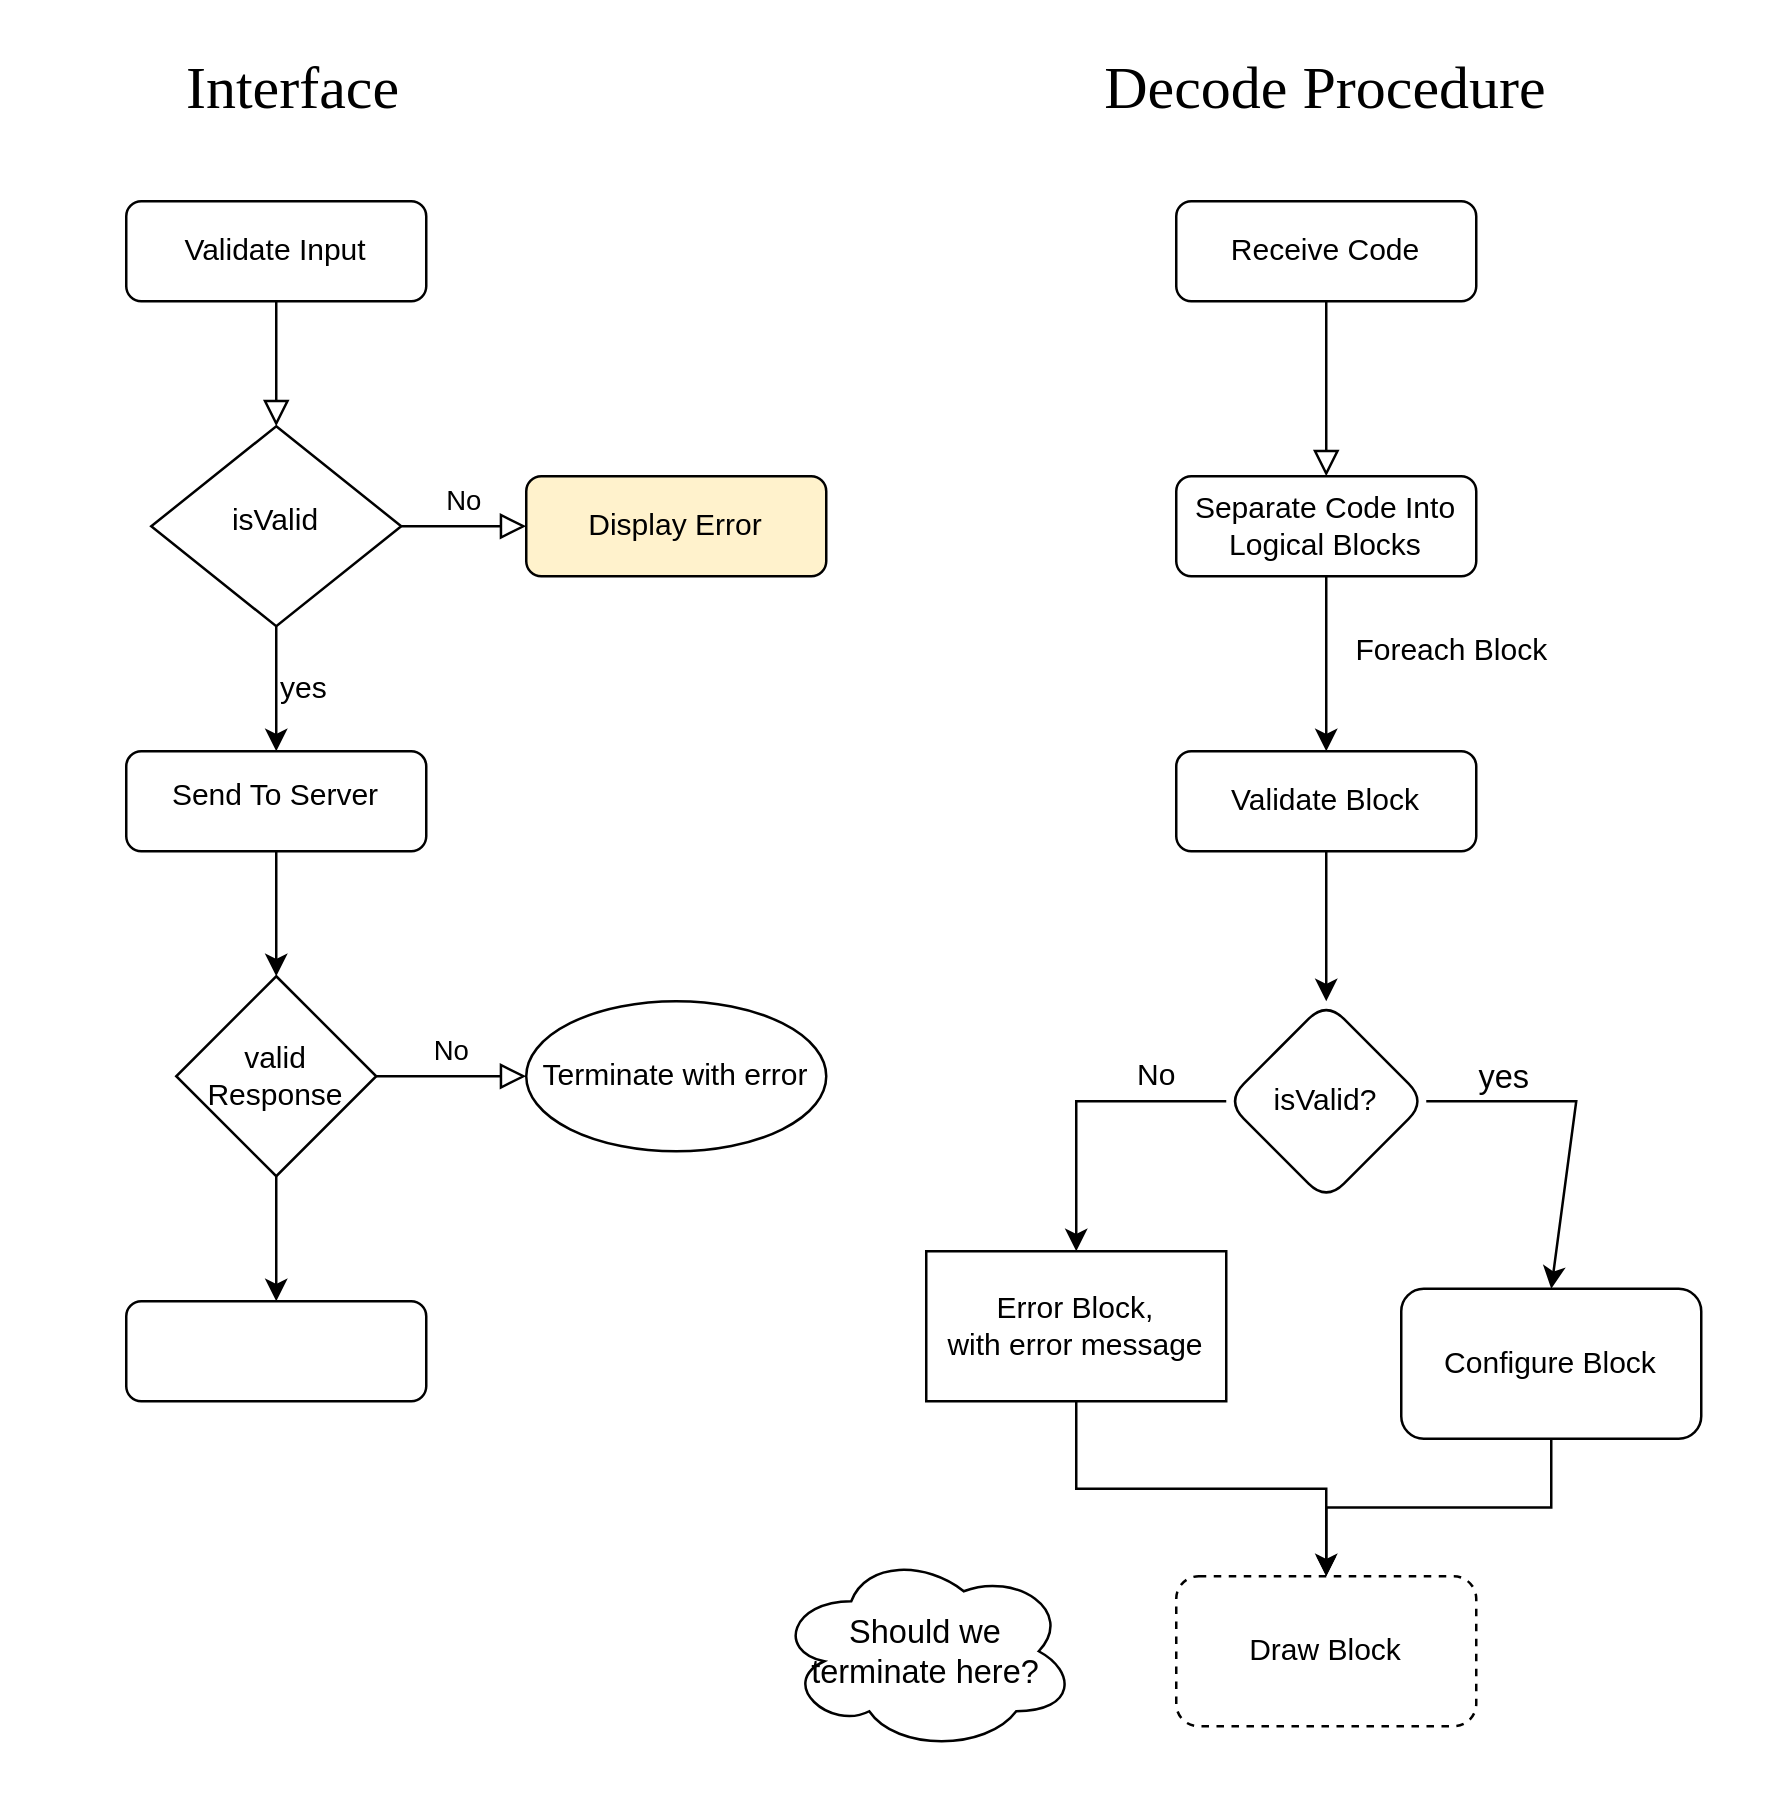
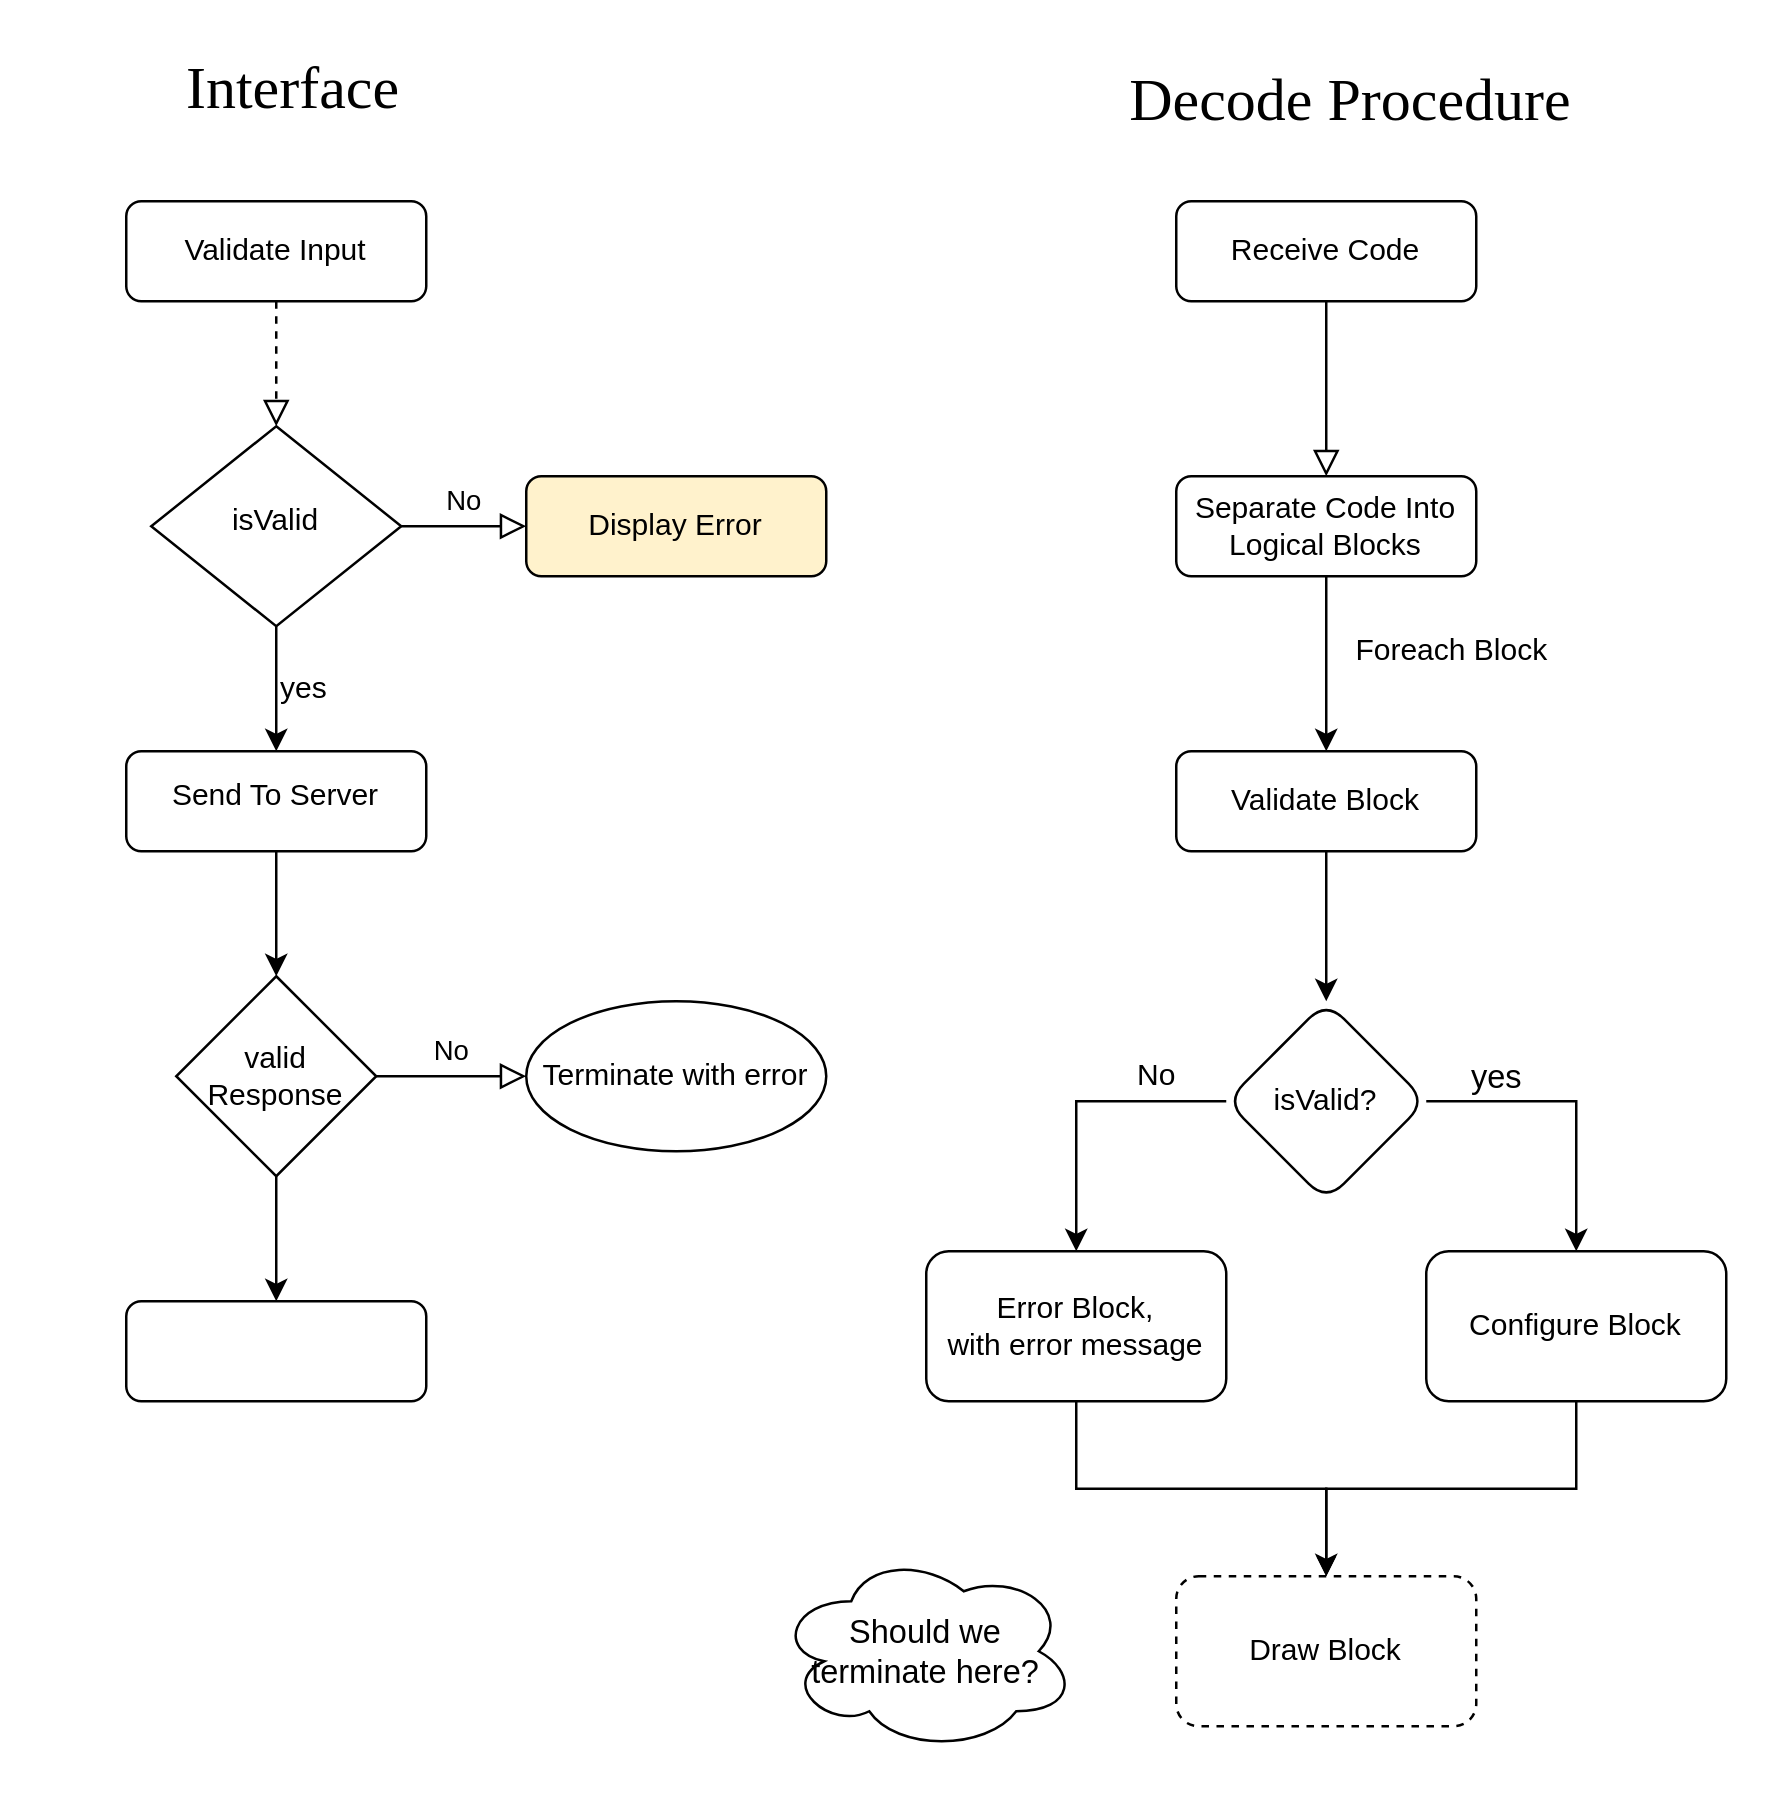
  <mxCell id="0" />
  <mxCell id="1" parent="0" />
- <mxCell id="2" value="" style="rounded=0;html=1;jettySize=auto;orthogonalLoop=1;fontSize=11;endArrow=block;endFill=0;endSize=8;strokeWidth=1;shadow=0;labelBackgroundColor=none;edgeStyle=orthogonalEdgeStyle;" parent="1" source="3" target="6" edge="1"><mxGeometry relative="1" as="geometry" /></mxCell>
+ <mxCell id="2" value="" style="rounded=0;html=1;jettySize=auto;orthogonalLoop=1;fontSize=11;endArrow=block;endFill=0;endSize=8;strokeWidth=1;shadow=0;labelBackgroundColor=none;edgeStyle=orthogonalEdgeStyle;dashed=1;" parent="1" source="3" target="6" edge="1"><mxGeometry relative="1" as="geometry" /></mxCell>
  <mxCell id="3" value="Validate Input" style="rounded=1;whiteSpace=wrap;html=1;fontSize=12;glass=0;strokeWidth=1;shadow=0;" parent="1" vertex="1"><mxGeometry x="50" y="80" width="120" height="40" as="geometry" /></mxCell>
  <mxCell id="4" value="No" style="edgeStyle=orthogonalEdgeStyle;rounded=0;html=1;jettySize=auto;orthogonalLoop=1;fontSize=11;endArrow=block;endFill=0;endSize=8;strokeWidth=1;shadow=0;labelBackgroundColor=none;" parent="1" source="6" target="7" edge="1"><mxGeometry y="10" relative="1" as="geometry"><mxPoint as="offset" /></mxGeometry></mxCell>
  <mxCell id="5" value="yes" style="edgeStyle=orthogonalEdgeStyle;rounded=0;orthogonalLoop=1;jettySize=auto;html=1;fontFamily=Helvetica;fontSize=12;align=left;" edge="1" parent="1" source="6" target="13"><mxGeometry relative="1" as="geometry" /></mxCell>
  <mxCell id="6" value="isValid" style="rhombus;whiteSpace=wrap;html=1;shadow=0;fontFamily=Helvetica;fontSize=12;align=center;strokeWidth=1;spacing=6;spacingTop=-4;" parent="1" vertex="1"><mxGeometry x="60" y="170" width="100" height="80" as="geometry" /></mxCell>
  <mxCell id="7" value="Display Error" style="rounded=1;whiteSpace=wrap;html=1;fontSize=12;glass=0;strokeWidth=1;shadow=0;fillColor=#fff2cc;" parent="1" vertex="1"><mxGeometry x="210" y="190" width="120" height="40" as="geometry" /></mxCell>
  <mxCell id="8" value="" style="rounded=0;html=1;jettySize=auto;orthogonalLoop=1;fontSize=11;endArrow=block;endFill=0;endSize=8;strokeWidth=1;shadow=0;labelBackgroundColor=none;edgeStyle=orthogonalEdgeStyle;entryX=0.5;entryY=0;entryDx=0;entryDy=0;" edge="1" parent="1" source="9" target="20"><mxGeometry relative="1" as="geometry"><mxPoint x="530" y="170" as="targetPoint" /></mxGeometry></mxCell>
  <mxCell id="9" value="Receive Code" style="rounded=1;whiteSpace=wrap;html=1;fontSize=12;glass=0;strokeWidth=1;shadow=0;" vertex="1" parent="1"><mxGeometry x="470" y="80" width="120" height="40" as="geometry" /></mxCell>
  <mxCell id="10" value="Interface&amp;nbsp;" style="text;html=1;strokeColor=none;fillColor=none;align=center;verticalAlign=middle;whiteSpace=wrap;rounded=0;fontFamily=Times New Roman;fontSize=24;" vertex="1" parent="1"><mxGeometry x="20" y="20" width="200" height="30" as="geometry" /></mxCell>
- <mxCell id="11" value="Decode Procedure" style="text;html=1;strokeColor=none;fillColor=none;align=center;verticalAlign=middle;whiteSpace=wrap;rounded=0;fontFamily=Times New Roman;fontSize=24;" vertex="1" parent="1"><mxGeometry x="430" y="20" width="200" height="30" as="geometry" /></mxCell>
+ <mxCell id="11" value="Decode Procedure" style="text;html=1;strokeColor=none;fillColor=none;align=center;verticalAlign=middle;whiteSpace=wrap;rounded=0;fontFamily=Times New Roman;fontSize=24;" vertex="1" parent="1"><mxGeometry x="440" y="25" width="200" height="30" as="geometry" /></mxCell>
  <mxCell id="12" value="" style="edgeStyle=orthogonalEdgeStyle;rounded=0;orthogonalLoop=1;jettySize=auto;html=1;fontFamily=Times New Roman;fontSize=24;" edge="1" parent="1" source="13" target="15"><mxGeometry relative="1" as="geometry" /></mxCell>
  <mxCell id="13" value="Send To Server" style="rounded=1;whiteSpace=wrap;html=1;shadow=0;strokeWidth=1;spacing=6;spacingTop=-4;" vertex="1" parent="1"><mxGeometry x="50" y="300" width="120" height="40" as="geometry" /></mxCell>
  <mxCell id="14" value="" style="edgeStyle=orthogonalEdgeStyle;rounded=0;orthogonalLoop=1;jettySize=auto;html=1;fontFamily=Helvetica;fontSize=12;" edge="1" parent="1" source="15" target="17"><mxGeometry relative="1" as="geometry" /></mxCell>
  <mxCell id="15" value="valid Response" style="rhombus;whiteSpace=wrap;html=1;fontFamily=Helvetica;fontSize=12;" vertex="1" parent="1"><mxGeometry x="70" y="390" width="80" height="80" as="geometry" /></mxCell>
  <mxCell id="16" value="Terminate with error" style="ellipse;whiteSpace=wrap;html=1;fontSize=12;fontFamily=Helvetica;" vertex="1" parent="1"><mxGeometry x="210" y="400" width="120" height="60" as="geometry" /></mxCell>
  <mxCell id="17" value="" style="rounded=1;whiteSpace=wrap;html=1;fontSize=12;fontFamily=Helvetica;" vertex="1" parent="1"><mxGeometry x="50" y="520" width="120" height="40" as="geometry" /></mxCell>
  <mxCell id="18" value="No" style="edgeStyle=orthogonalEdgeStyle;rounded=0;html=1;jettySize=auto;orthogonalLoop=1;fontSize=11;endArrow=block;endFill=0;endSize=8;strokeWidth=1;shadow=0;labelBackgroundColor=none;exitX=1;exitY=0.5;exitDx=0;exitDy=0;entryX=0;entryY=0.5;entryDx=0;entryDy=0;" edge="1" parent="1" source="15" target="16"><mxGeometry y="10" relative="1" as="geometry"><mxPoint as="offset" /><mxPoint x="160" y="429.5" as="sourcePoint" /><mxPoint x="210" y="430" as="targetPoint" /></mxGeometry></mxCell>
  <mxCell id="19" value="Foreach Block" style="edgeStyle=orthogonalEdgeStyle;rounded=0;orthogonalLoop=1;jettySize=auto;html=1;fontFamily=Helvetica;fontSize=12;" edge="1" parent="1" source="20" target="22"><mxGeometry x="-0.143" y="50" relative="1" as="geometry"><mxPoint as="offset" /></mxGeometry></mxCell>
  <mxCell id="20" value="Separate Code Into Logical Blocks" style="rounded=1;whiteSpace=wrap;html=1;fontSize=12;glass=0;strokeWidth=1;shadow=0;" vertex="1" parent="1"><mxGeometry x="470" y="190" width="120" height="40" as="geometry" /></mxCell>
  <mxCell id="21" value="" style="edgeStyle=orthogonalEdgeStyle;rounded=0;orthogonalLoop=1;jettySize=auto;html=1;fontFamily=Helvetica;fontSize=12;" edge="1" parent="1" source="22" target="24"><mxGeometry relative="1" as="geometry" /></mxCell>
  <mxCell id="22" value="Validate Block" style="rounded=1;whiteSpace=wrap;html=1;fontSize=12;glass=0;strokeWidth=1;shadow=0;" vertex="1" parent="1"><mxGeometry x="470" y="300" width="120" height="40" as="geometry" /></mxCell>
  <mxCell id="23" value="No" style="edgeStyle=orthogonalEdgeStyle;rounded=0;orthogonalLoop=1;jettySize=auto;html=1;fontFamily=Helvetica;fontSize=12;exitX=0;exitY=0.5;exitDx=0;exitDy=0;" edge="1" parent="1" source="24" target="26"><mxGeometry x="-0.538" y="-10" relative="1" as="geometry"><mxPoint as="offset" /></mxGeometry></mxCell>
  <mxCell id="24" value="isValid?" style="rhombus;whiteSpace=wrap;html=1;rounded=1;glass=0;strokeWidth=1;shadow=0;" vertex="1" parent="1"><mxGeometry x="490" y="400" width="80" height="80" as="geometry" /></mxCell>
  <mxCell id="25" value="" style="edgeStyle=orthogonalEdgeStyle;rounded=0;orthogonalLoop=1;jettySize=auto;html=1;fontFamily=Helvetica;fontSize=13;" edge="1" parent="1" source="26" target="29"><mxGeometry relative="1" as="geometry" /></mxCell>
- <mxCell id="26" value="Error Block, &lt;br&gt;with error message" style="whiteSpace=wrap;html=1;glass=0;strokeWidth=1;shadow=0;rounded=0;" vertex="1" parent="1"><mxGeometry x="370" y="500" width="120" height="60" as="geometry" /></mxCell>
- <mxCell id="27" value="Configure Block" style="whiteSpace=wrap;html=1;rounded=1;glass=0;strokeWidth=1;shadow=0;" vertex="1" parent="1"><mxGeometry x="560" y="515" width="120" height="60" as="geometry" /></mxCell>
+ <mxCell id="26" value="Error Block, &lt;br&gt;with error message" style="whiteSpace=wrap;html=1;rounded=1;glass=0;strokeWidth=1;shadow=0;" vertex="1" parent="1"><mxGeometry x="370" y="500" width="120" height="60" as="geometry" /></mxCell>
+ <mxCell id="27" value="Configure Block" style="whiteSpace=wrap;html=1;rounded=1;glass=0;strokeWidth=1;shadow=0;" vertex="1" parent="1"><mxGeometry x="570" y="500" width="120" height="60" as="geometry" /></mxCell>
  <mxCell id="28" value="yes" style="endArrow=classic;html=1;rounded=0;fontFamily=Helvetica;fontSize=13;exitX=1;exitY=0.5;exitDx=0;exitDy=0;entryX=0.5;entryY=0;entryDx=0;entryDy=0;" edge="1" parent="1" source="24" target="27"><mxGeometry x="-0.538" y="10" width="50" height="50" relative="1" as="geometry"><mxPoint x="430" y="540" as="sourcePoint" /><mxPoint x="630" y="510" as="targetPoint" /><Array as="points"><mxPoint x="630" y="440" /></Array><mxPoint as="offset" /></mxGeometry></mxCell>
  <mxCell id="29" value="Draw Block" style="whiteSpace=wrap;html=1;rounded=1;glass=0;strokeWidth=1;shadow=0;dashed=1;" vertex="1" parent="1"><mxGeometry x="470" y="630" width="120" height="60" as="geometry" /></mxCell>
  <mxCell id="30" value="" style="edgeStyle=orthogonalEdgeStyle;rounded=0;orthogonalLoop=1;jettySize=auto;html=1;fontFamily=Helvetica;fontSize=13;exitX=0.5;exitY=1;exitDx=0;exitDy=0;endArrow=open;" edge="1" parent="1" source="27" target="29"><mxGeometry relative="1" as="geometry"><mxPoint x="440" y="580" as="sourcePoint" /><mxPoint x="530" y="640" as="targetPoint" /></mxGeometry></mxCell>
  <mxCell id="31" value="Should we terminate here?" style="ellipse;shape=cloud;whiteSpace=wrap;html=1;fontFamily=Helvetica;fontSize=13;" vertex="1" parent="1"><mxGeometry x="310" y="620" width="120" height="80" as="geometry" /></mxCell>
